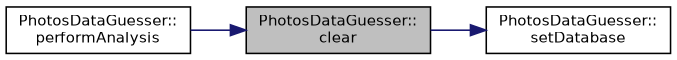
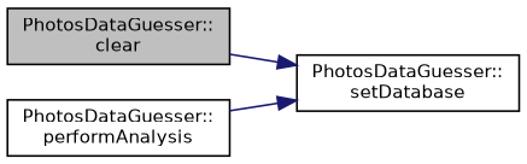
  digraph {
    rankdir=RL
    node [color=black fillcolor=white fontname=Helvetica fontsize=10 shape=record style=filled]
    edge [color=midnightblue dir=back fontname=Helvetica fontsize=10 labelfontname=Helvetica labelfontsize=10 style=solid]
    n1 [fillcolor=grey75 fontcolor=black height=0.2 label="PhotosDataGuesser::\lclear" width=0.4]
    n2 [height=0.2 label="PhotosDataGuesser::\lperformAnalysis" width=0.4]
    n3 [height=0.2 label="PhotosDataGuesser::\lsetDatabase" width=0.4]
-   n1 -> n2
+   n3 -> n2
    n3 -> n1
  }
